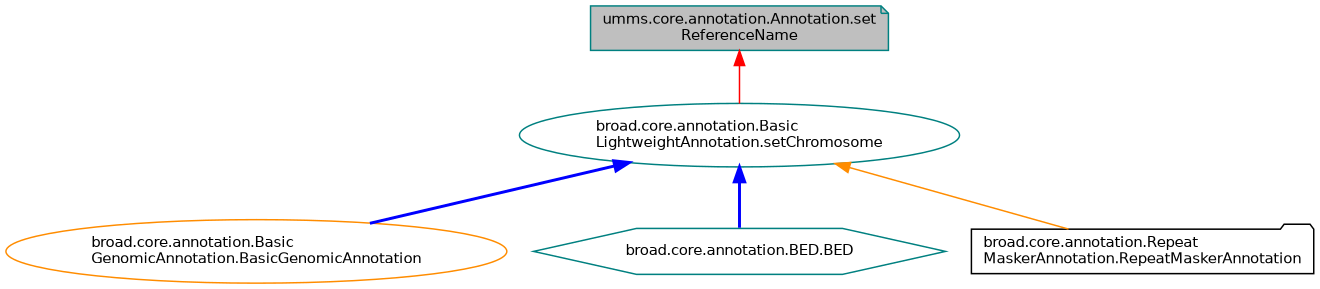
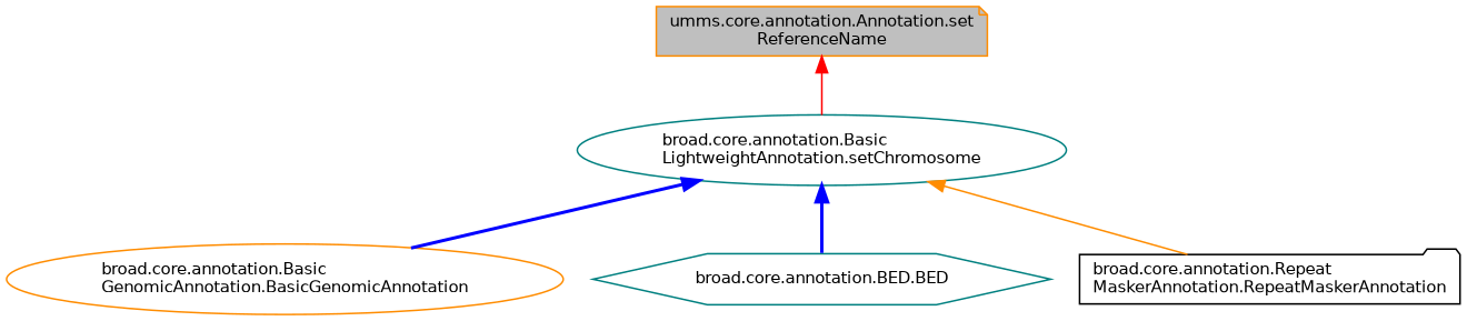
  digraph {
    rankdir=TB
    node [color=darkorange fillcolor=white fontname=Helvetica fontsize=10 shape=ellipse style=filled]
    edge [color=blue dir=back fontname=Helvetica fontsize=10 labelfontname=Helvetica labelfontsize=10 style=solid]
-   n1 [color=teal fillcolor=grey75 fontcolor=black height=0.2 label="umms.core.annotation.Annotation.set\lReferenceName" shape=note width=0.4]
+   n1 [fillcolor=grey75 fontcolor=black height=0.2 label="umms.core.annotation.Annotation.set\lReferenceName" shape=note width=0.4]
    n2 [color=teal height=0.2 label="broad.core.annotation.Basic\lLightweightAnnotation.setChromosome" width=0.4]
    n3 [height=0.2 label="broad.core.annotation.Basic\lGenomicAnnotation.BasicGenomicAnnotation" width=0.4]
    n4 [color=teal height=0.2 label="broad.core.annotation.BED.BED" shape=hexagon width=0.4]
    n5 [color=black height=0.2 label="broad.core.annotation.Repeat\lMaskerAnnotation.RepeatMaskerAnnotation" shape=folder width=0.4]
    n1 -> n2 [color=red]
    n2 -> n3 [style=bold]
    n2 -> n4 [style=bold]
    n2 -> n5 [color=darkorange]
  }
